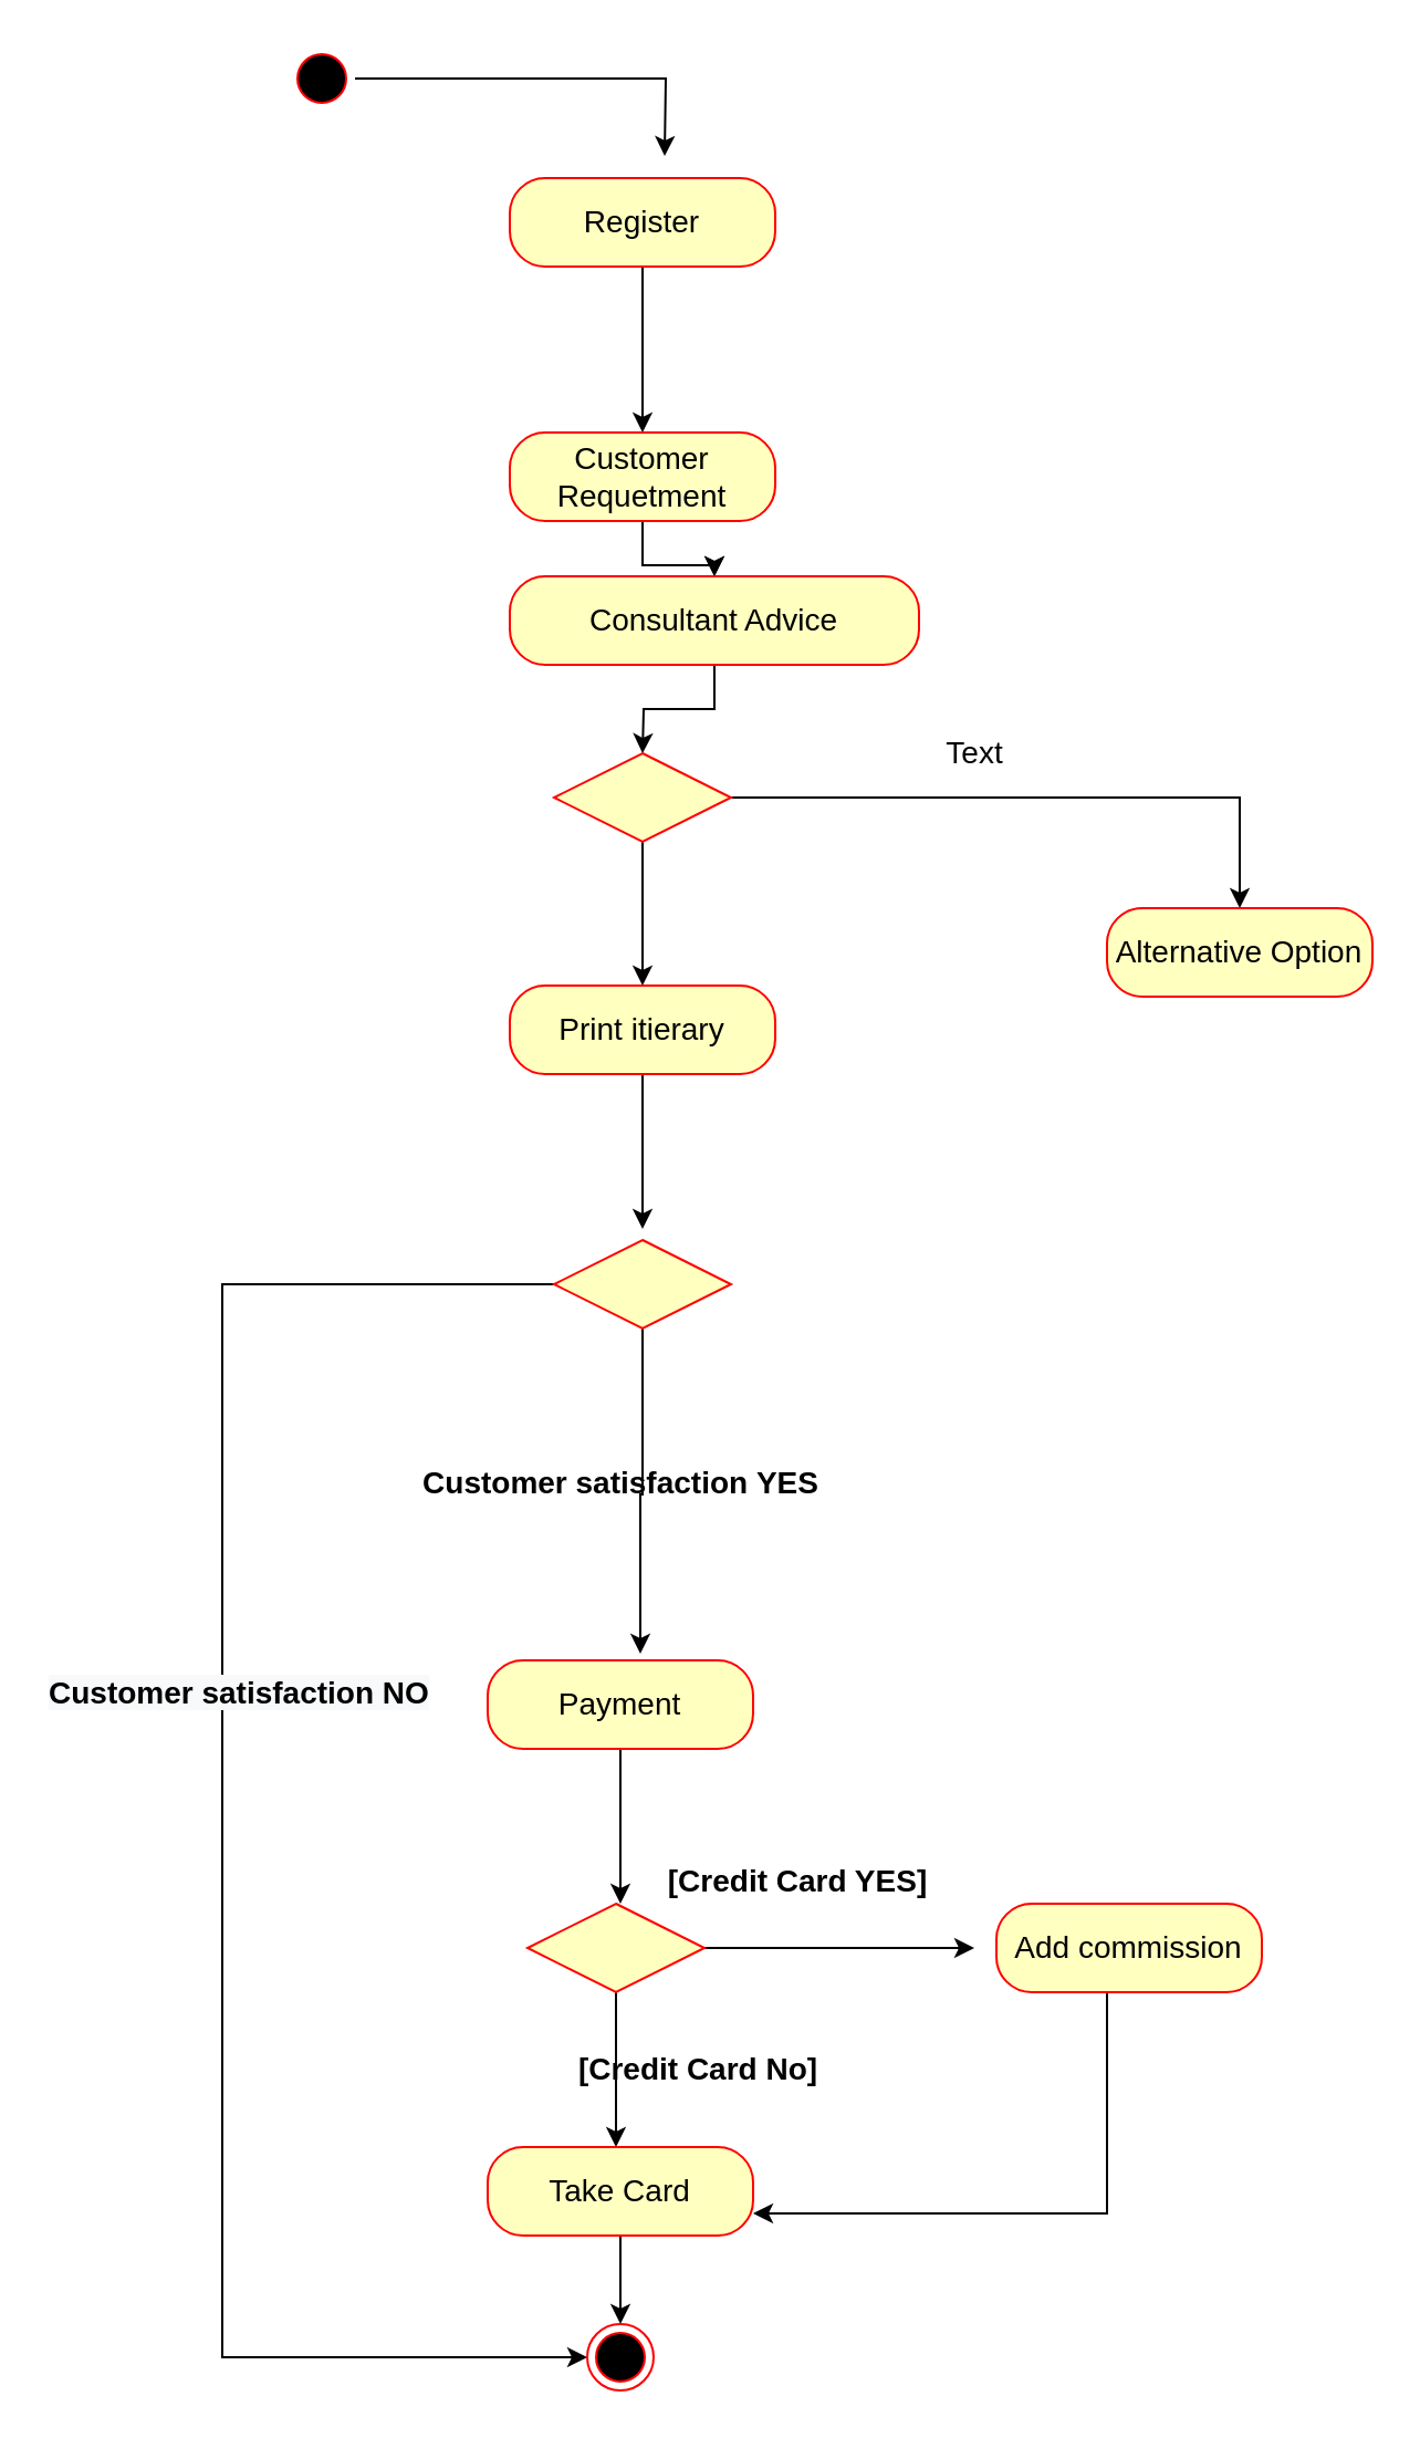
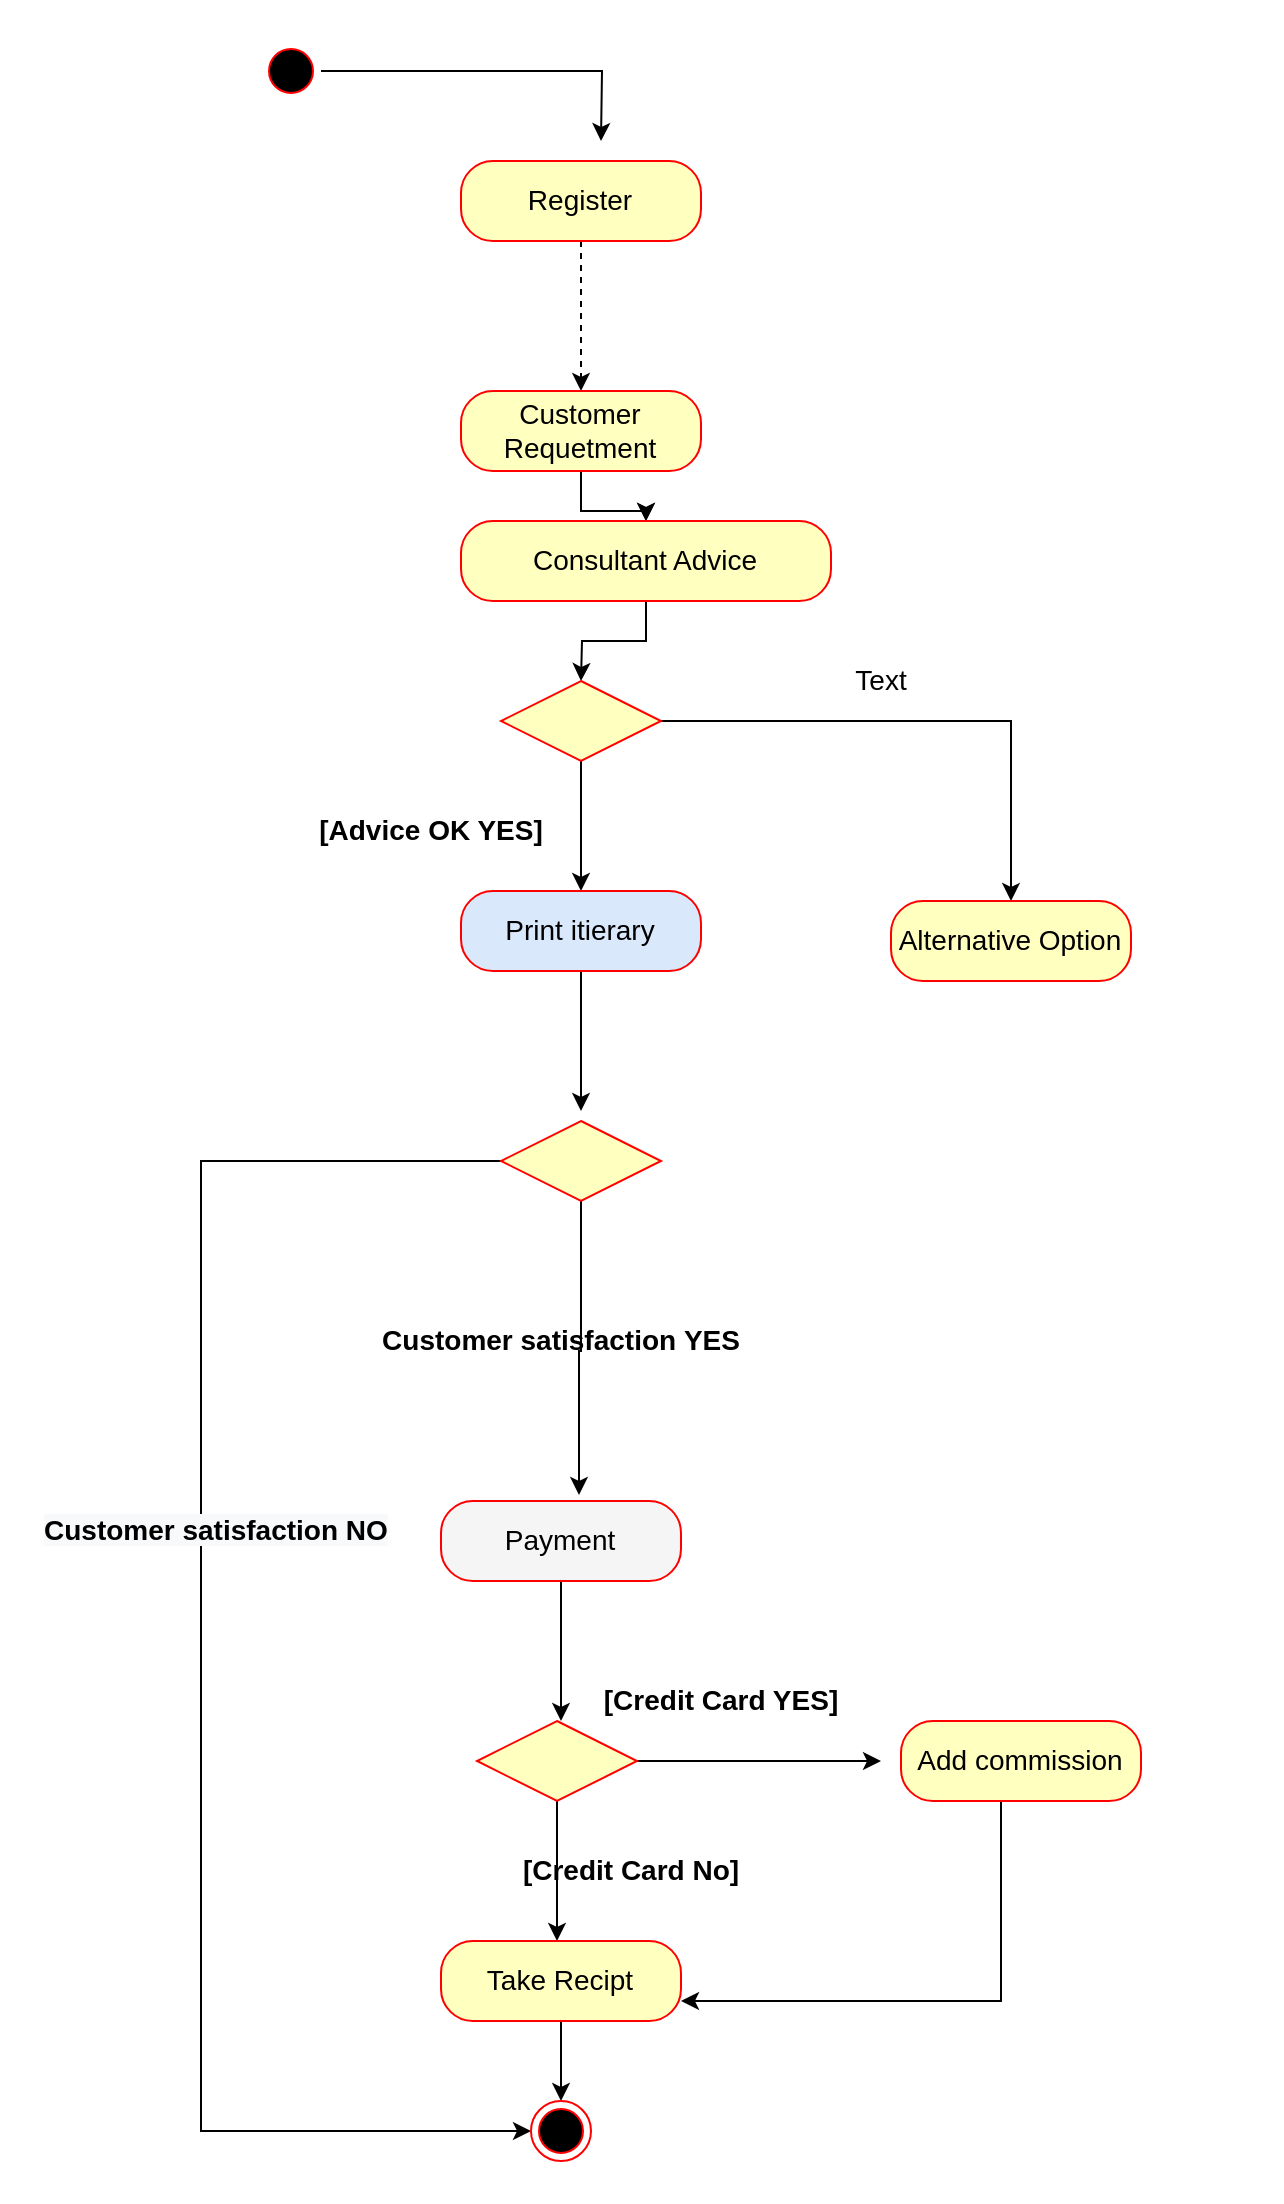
  <mxCell id="0" />
  <mxCell id="1" parent="0" />
  <mxCell id="2" value="" style="edgeStyle=orthogonalEdgeStyle;rounded=0;orthogonalLoop=1;jettySize=auto;html=1;fontSize=14;" edge="1" parent="1" source="3"><mxGeometry relative="1" as="geometry"><mxPoint x="300" y="70" as="targetPoint" /></mxGeometry></mxCell>
  <mxCell id="3" value="" style="ellipse;html=1;shape=startState;fillColor=#000000;strokeColor=#ff0000;" vertex="1" parent="1"><mxGeometry x="130" y="20" width="30" height="30" as="geometry" /></mxCell>
- <mxCell id="4" value="" style="edgeStyle=orthogonalEdgeStyle;rounded=0;orthogonalLoop=1;jettySize=auto;html=1;fontSize=14;" edge="1" parent="1" source="5" target="8"><mxGeometry relative="1" as="geometry" /></mxCell>
+ <mxCell id="4" value="" style="edgeStyle=orthogonalEdgeStyle;rounded=0;orthogonalLoop=1;jettySize=auto;html=1;fontSize=14;dashed=1;" edge="1" parent="1" source="5" target="8"><mxGeometry relative="1" as="geometry" /></mxCell>
  <mxCell id="5" value="&lt;font style=&quot;font-size: 14px;&quot;&gt;Register&lt;/font&gt;" style="rounded=1;whiteSpace=wrap;html=1;arcSize=40;fontColor=#000000;fillColor=#ffffc0;strokeColor=#ff0000;" vertex="1" parent="1"><mxGeometry x="230" y="80" width="120" height="40" as="geometry" /></mxCell>
  <mxCell id="6" value="" style="edgeStyle=orthogonalEdgeStyle;rounded=0;orthogonalLoop=1;jettySize=auto;html=1;fontSize=14;" edge="1" parent="1" source="8" target="10"><mxGeometry relative="1" as="geometry" /></mxCell>
  <mxCell id="7" value="" style="edgeStyle=orthogonalEdgeStyle;rounded=0;orthogonalLoop=1;jettySize=auto;html=1;fontSize=14;" edge="1" parent="1" source="8" target="10"><mxGeometry relative="1" as="geometry" /></mxCell>
  <mxCell id="8" value="&lt;font style=&quot;font-size: 14px;&quot;&gt;Customer Requetment&lt;/font&gt;" style="rounded=1;whiteSpace=wrap;html=1;arcSize=40;fontColor=#000000;fillColor=#ffffc0;strokeColor=#ff0000;" vertex="1" parent="1"><mxGeometry x="230" y="195" width="120" height="40" as="geometry" /></mxCell>
  <mxCell id="9" value="" style="edgeStyle=orthogonalEdgeStyle;rounded=0;orthogonalLoop=1;jettySize=auto;html=1;fontSize=14;" edge="1" parent="1" source="10"><mxGeometry relative="1" as="geometry"><mxPoint x="290" y="340" as="targetPoint" /></mxGeometry></mxCell>
  <mxCell id="10" value="&lt;font style=&quot;font-size: 14px;&quot;&gt;Consultant Advice&lt;/font&gt;" style="rounded=1;whiteSpace=wrap;html=1;arcSize=40;fontColor=#000000;fillColor=#ffffc0;strokeColor=#ff0000;" vertex="1" parent="1"><mxGeometry x="230" y="260" width="185" height="40" as="geometry" /></mxCell>
  <mxCell id="11" value="" style="edgeStyle=orthogonalEdgeStyle;rounded=0;orthogonalLoop=1;jettySize=auto;html=1;fontSize=14;" edge="1" parent="1" source="13" target="17"><mxGeometry relative="1" as="geometry" /></mxCell>
  <mxCell id="12" value="" style="edgeStyle=orthogonalEdgeStyle;rounded=0;orthogonalLoop=1;jettySize=auto;html=1;fontSize=14;entryX=0.5;entryY=0;entryDx=0;entryDy=0;" edge="1" parent="1" source="13" target="14"><mxGeometry relative="1" as="geometry"><mxPoint x="410" y="360" as="targetPoint" /></mxGeometry></mxCell>
  <mxCell id="13" value="" style="rhombus;whiteSpace=wrap;html=1;fillColor=#ffffc0;strokeColor=#ff0000;labelBackgroundColor=#F19C99;fontSize=14;" vertex="1" parent="1"><mxGeometry x="250" y="340" width="80" height="40" as="geometry" /></mxCell>
- <mxCell id="14" value="&lt;font style=&quot;font-size: 14px;&quot;&gt;Alternative Option&lt;/font&gt;" style="rounded=1;whiteSpace=wrap;html=1;arcSize=40;fontColor=#000000;fillColor=#ffffc0;strokeColor=#ff0000;" vertex="1" parent="1"><mxGeometry x="500" y="410" width="120" height="40" as="geometry" /></mxCell>
+ <mxCell id="14" value="&lt;font style=&quot;font-size: 14px;&quot;&gt;Alternative Option&lt;/font&gt;" style="rounded=1;whiteSpace=wrap;html=1;arcSize=40;fontColor=#000000;fillColor=#ffffc0;strokeColor=#ff0000;" vertex="1" parent="1"><mxGeometry x="445" y="450" width="120" height="40" as="geometry" /></mxCell>
+ <mxCell id="15" value="&lt;b&gt;[Advice OK YES]&lt;/b&gt;" style="text;html=1;align=center;verticalAlign=middle;resizable=0;points=[];autosize=1;strokeColor=none;fillColor=none;fontSize=14;" vertex="1" parent="1"><mxGeometry x="145" y="400" width="140" height="30" as="geometry" /></mxCell>
  <mxCell id="16" value="" style="edgeStyle=orthogonalEdgeStyle;rounded=0;orthogonalLoop=1;jettySize=auto;html=1;fontSize=14;" edge="1" parent="1" source="17"><mxGeometry relative="1" as="geometry"><mxPoint x="290" y="555" as="targetPoint" /></mxGeometry></mxCell>
- <mxCell id="17" value="&lt;font style=&quot;font-size: 14px;&quot;&gt;Print itierary&lt;/font&gt;" style="rounded=1;whiteSpace=wrap;html=1;arcSize=40;fontColor=#000000;fillColor=#ffffc0;strokeColor=#ff0000;" vertex="1" parent="1"><mxGeometry x="230" y="445" width="120" height="40" as="geometry" /></mxCell>
+ <mxCell id="17" value="&lt;font style=&quot;font-size: 14px;&quot;&gt;Print itierary&lt;/font&gt;" style="rounded=1;whiteSpace=wrap;html=1;arcSize=40;fontColor=#000000;fillColor=#dae8fc;strokeColor=#ff0000;" vertex="1" parent="1"><mxGeometry x="230" y="445" width="120" height="40" as="geometry" /></mxCell>
  <mxCell id="18" value="" style="edgeStyle=orthogonalEdgeStyle;rounded=0;orthogonalLoop=1;jettySize=auto;html=1;fontSize=14;entryX=0;entryY=0.5;entryDx=0;entryDy=0;" edge="1" parent="1" source="20" target="33"><mxGeometry relative="1" as="geometry"><mxPoint x="170" y="580" as="targetPoint" /><Array as="points"><mxPoint x="100" y="580" /><mxPoint x="100" y="1065" /></Array></mxGeometry></mxCell>
  <mxCell id="19" value="" style="edgeStyle=orthogonalEdgeStyle;rounded=0;orthogonalLoop=1;jettySize=auto;html=1;fontSize=14;entryX=0.575;entryY=-0.075;entryDx=0;entryDy=0;entryPerimeter=0;" edge="1" parent="1" source="20" target="23"><mxGeometry relative="1" as="geometry"><mxPoint x="290" y="670" as="targetPoint" /></mxGeometry></mxCell>
  <mxCell id="20" value="" style="rhombus;whiteSpace=wrap;html=1;fillColor=#ffffc0;strokeColor=#ff0000;labelBackgroundColor=#F19C99;fontSize=14;" vertex="1" parent="1"><mxGeometry x="250" y="560" width="80" height="40" as="geometry" /></mxCell>
  <mxCell id="21" value="&lt;b&gt;Customer satisfaction&amp;nbsp;YES&lt;/b&gt;" style="text;html=1;align=center;verticalAlign=middle;resizable=0;points=[];autosize=1;strokeColor=none;fillColor=none;fontSize=14;" vertex="1" parent="1"><mxGeometry x="180" y="655" width="200" height="30" as="geometry" /></mxCell>
  <mxCell id="22" value="" style="edgeStyle=orthogonalEdgeStyle;rounded=0;orthogonalLoop=1;jettySize=auto;html=1;fontSize=14;" edge="1" parent="1" source="23"><mxGeometry relative="1" as="geometry"><mxPoint x="280" y="860" as="targetPoint" /></mxGeometry></mxCell>
- <mxCell id="23" value="&lt;font style=&quot;font-size: 14px;&quot;&gt;Payment&lt;/font&gt;" style="rounded=1;whiteSpace=wrap;html=1;arcSize=40;fontColor=#000000;fillColor=#ffffc0;strokeColor=#ff0000;" vertex="1" parent="1"><mxGeometry x="220" y="750" width="120" height="40" as="geometry" /></mxCell>
+ <mxCell id="23" value="&lt;font style=&quot;font-size: 14px;&quot;&gt;Payment&lt;/font&gt;" style="rounded=1;whiteSpace=wrap;html=1;arcSize=40;fontColor=#000000;fillColor=#f5f5f5;strokeColor=#ff0000;" vertex="1" parent="1"><mxGeometry x="220" y="750" width="120" height="40" as="geometry" /></mxCell>
  <mxCell id="24" value="" style="edgeStyle=orthogonalEdgeStyle;rounded=0;orthogonalLoop=1;jettySize=auto;html=1;fontSize=14;" edge="1" parent="1" source="26"><mxGeometry relative="1" as="geometry"><mxPoint x="440" y="880" as="targetPoint" /></mxGeometry></mxCell>
  <mxCell id="25" value="" style="edgeStyle=orthogonalEdgeStyle;rounded=0;orthogonalLoop=1;jettySize=auto;html=1;fontSize=14;" edge="1" parent="1" source="26"><mxGeometry relative="1" as="geometry"><mxPoint x="278" y="970" as="targetPoint" /></mxGeometry></mxCell>
  <mxCell id="26" value="" style="rhombus;whiteSpace=wrap;html=1;fillColor=#ffffc0;strokeColor=#ff0000;labelBackgroundColor=#F19C99;fontSize=14;" vertex="1" parent="1"><mxGeometry x="238" y="860" width="80" height="40" as="geometry" /></mxCell>
  <mxCell id="27" value="" style="edgeStyle=orthogonalEdgeStyle;rounded=0;orthogonalLoop=1;jettySize=auto;html=1;fontSize=14;entryX=1;entryY=0.75;entryDx=0;entryDy=0;" edge="1" parent="1" source="28" target="32"><mxGeometry relative="1" as="geometry"><mxPoint x="510" y="970" as="targetPoint" /><Array as="points"><mxPoint x="500" y="1000" /></Array></mxGeometry></mxCell>
  <mxCell id="28" value="&lt;font style=&quot;font-size: 14px;&quot;&gt;Add commission&lt;/font&gt;" style="rounded=1;whiteSpace=wrap;html=1;arcSize=40;fontColor=#000000;fillColor=#ffffc0;strokeColor=#ff0000;" vertex="1" parent="1"><mxGeometry x="450" y="860" width="120" height="40" as="geometry" /></mxCell>
  <mxCell id="29" value="&lt;b&gt;[Credit Card YES]&lt;/b&gt;" style="text;html=1;align=center;verticalAlign=middle;resizable=0;points=[];autosize=1;strokeColor=none;fillColor=none;fontSize=14;" vertex="1" parent="1"><mxGeometry x="290" y="835" width="140" height="30" as="geometry" /></mxCell>
  <mxCell id="30" value="&lt;b&gt;[Credit Card No]&lt;/b&gt;" style="text;html=1;align=center;verticalAlign=middle;resizable=0;points=[];autosize=1;strokeColor=none;fillColor=none;fontSize=14;" vertex="1" parent="1"><mxGeometry x="250" y="920" width="130" height="30" as="geometry" /></mxCell>
  <mxCell id="31" value="" style="edgeStyle=orthogonalEdgeStyle;rounded=0;orthogonalLoop=1;jettySize=auto;html=1;fontSize=14;" edge="1" parent="1" source="32" target="33"><mxGeometry relative="1" as="geometry" /></mxCell>
- <mxCell id="32" value="&lt;font style=&quot;font-size: 14px;&quot;&gt;Take Card&lt;/font&gt;" style="rounded=1;whiteSpace=wrap;html=1;arcSize=40;fontColor=#000000;fillColor=#ffffc0;strokeColor=#ff0000;" vertex="1" parent="1"><mxGeometry x="220" y="970" width="120" height="40" as="geometry" /></mxCell>
+ <mxCell id="32" value="&lt;font style=&quot;font-size: 14px;&quot;&gt;Take Recipt&lt;/font&gt;" style="rounded=1;whiteSpace=wrap;html=1;arcSize=40;fontColor=#000000;fillColor=#ffffc0;strokeColor=#ff0000;" vertex="1" parent="1"><mxGeometry x="220" y="970" width="120" height="40" as="geometry" /></mxCell>
  <mxCell id="33" value="" style="ellipse;html=1;shape=endState;fillColor=#000000;strokeColor=#ff0000;labelBackgroundColor=#F19C99;fontSize=14;" vertex="1" parent="1"><mxGeometry x="265" y="1050" width="30" height="30" as="geometry" /></mxCell>
  <mxCell id="34" value="&lt;b style=&quot;color: rgb(0, 0, 0); font-family: Helvetica; font-size: 14px; font-style: normal; font-variant-ligatures: normal; font-variant-caps: normal; letter-spacing: normal; orphans: 2; text-align: center; text-indent: 0px; text-transform: none; widows: 2; word-spacing: 0px; -webkit-text-stroke-width: 0px; background-color: rgb(248, 249, 250); text-decoration-thickness: initial; text-decoration-style: initial; text-decoration-color: initial;&quot;&gt;Customer satisfaction&amp;nbsp;NO&lt;/b&gt;" style="text;whiteSpace=wrap;html=1;fontSize=14;" vertex="1" parent="1"><mxGeometry x="20" y="750" width="210" height="40" as="geometry" /></mxCell>
  <mxCell id="35" value="Text" style="text;html=1;align=center;verticalAlign=middle;resizable=0;points=[];autosize=1;strokeColor=none;fillColor=none;fontSize=14;" vertex="1" parent="1"><mxGeometry x="420" y="330" width="40" height="20" as="geometry" /></mxCell>
